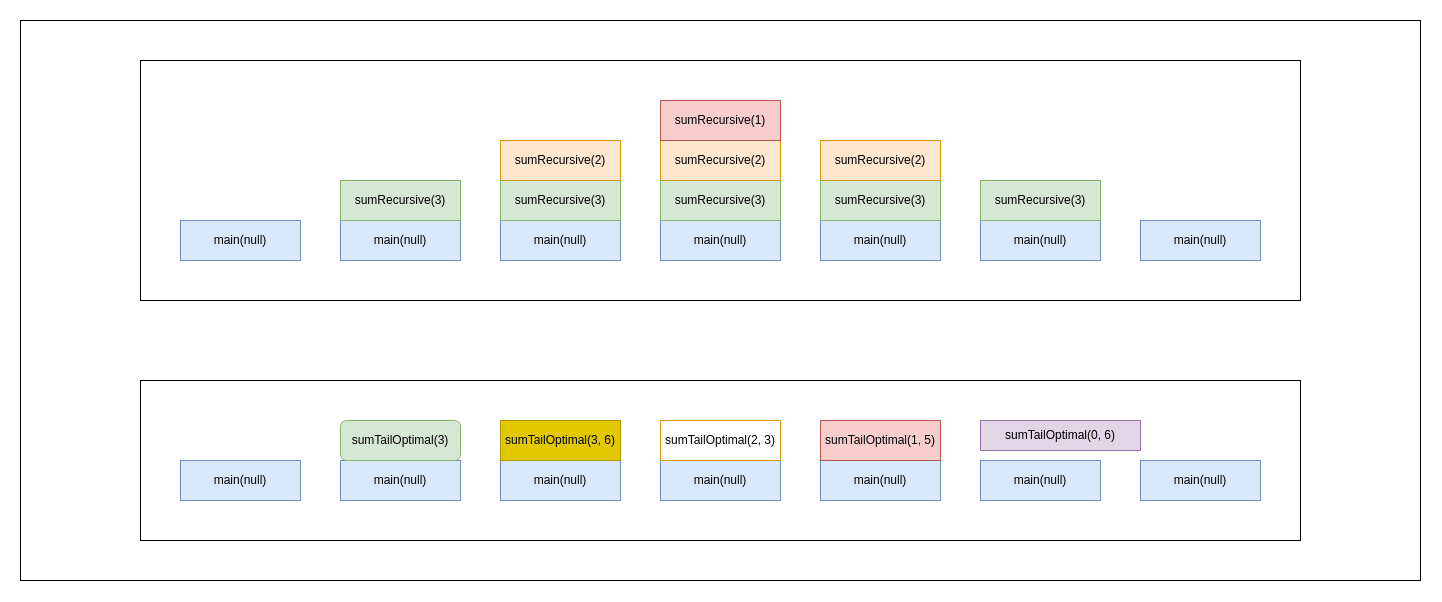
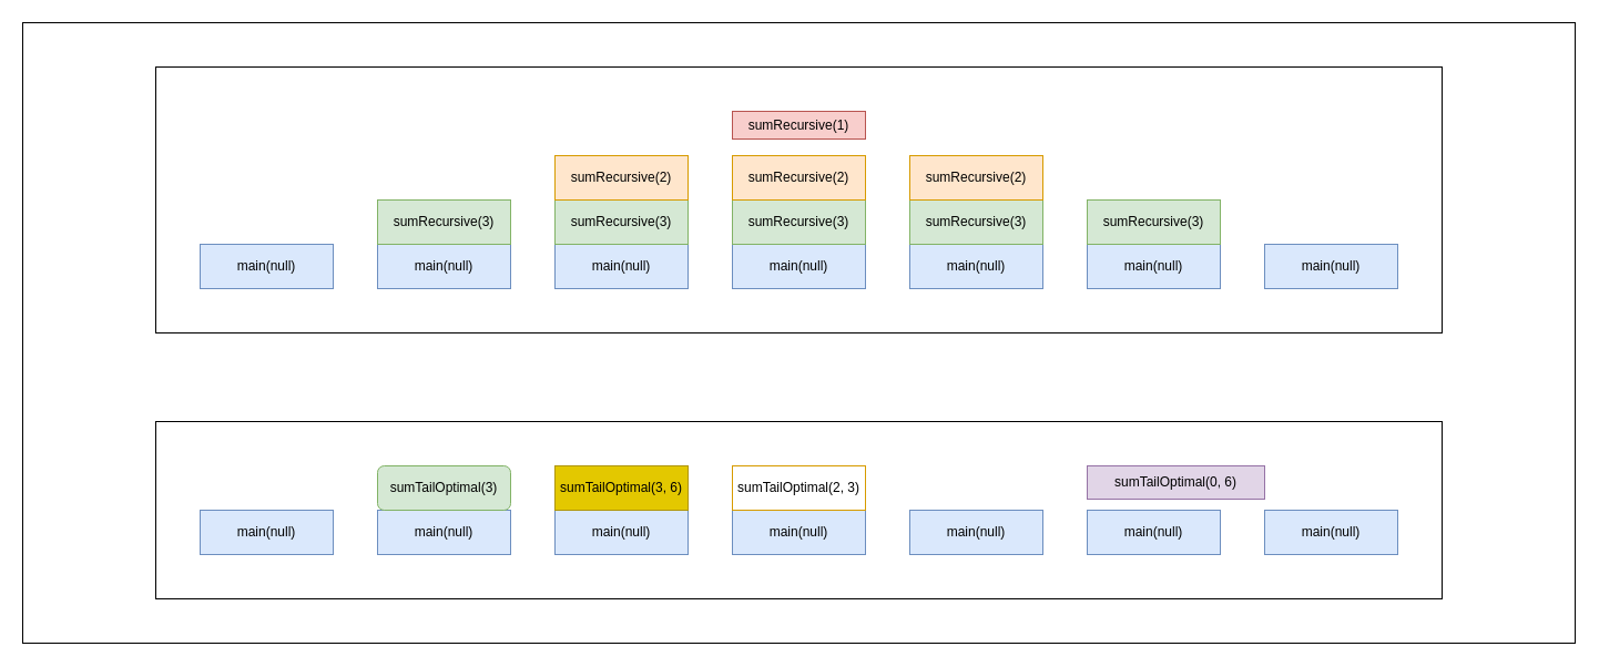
  <mxCell id="0" />
  <mxCell id="1" parent="0" />
  <mxCell id="2" value="" style="rounded=0;whiteSpace=wrap;html=1;" parent="1" vertex="1"><mxGeometry x="20" y="20" width="1400" height="560" as="geometry" /></mxCell>
  <mxCell id="3" value="" style="rounded=0;whiteSpace=wrap;html=1;" parent="1" vertex="1"><mxGeometry x="140" y="380" width="1160" height="160" as="geometry" /></mxCell>
  <mxCell id="4" value="main(null)" style="rounded=0;whiteSpace=wrap;html=1;fillColor=#dae8fc;strokeColor=#6c8ebf;" parent="1" vertex="1"><mxGeometry x="180" y="460" width="120" height="40" as="geometry" /></mxCell>
  <mxCell id="5" value="main(null)" style="rounded=0;whiteSpace=wrap;html=1;fillColor=#dae8fc;strokeColor=#6c8ebf;" parent="1" vertex="1"><mxGeometry x="500" y="460" width="120" height="40" as="geometry" /></mxCell>
  <mxCell id="6" value="sumTailOptimal(3, 6)" style="rounded=0;whiteSpace=wrap;html=1;fillColor=#e3c800;strokeColor=#B09500;fontColor=#000000;" parent="1" vertex="1"><mxGeometry x="500" y="420" width="120" height="40" as="geometry" /></mxCell>
  <mxCell id="7" value="main(null)" style="rounded=0;whiteSpace=wrap;html=1;fillColor=#dae8fc;strokeColor=#6c8ebf;" parent="1" vertex="1"><mxGeometry x="660" y="460" width="120" height="40" as="geometry" /></mxCell>
  <mxCell id="8" value="sumTailOptimal(2, 3)" style="rounded=0;whiteSpace=wrap;html=1;fillColor=#ffffff;strokeColor=#d79b00;" parent="1" vertex="1"><mxGeometry x="660" y="420" width="120" height="40" as="geometry" /></mxCell>
  <mxCell id="9" value="main(null)" style="rounded=0;whiteSpace=wrap;html=1;fillColor=#dae8fc;strokeColor=#6c8ebf;" parent="1" vertex="1"><mxGeometry x="820" y="460" width="120" height="40" as="geometry" /></mxCell>
- <mxCell id="10" value="sumTailOptimal(1, 5)" style="rounded=0;whiteSpace=wrap;html=1;fillColor=#f8cecc;strokeColor=#b85450;" parent="1" vertex="1"><mxGeometry x="820" y="420" width="120" height="40" as="geometry" /></mxCell>
  <mxCell id="11" value="main(null)" style="rounded=0;whiteSpace=wrap;html=1;fillColor=#dae8fc;strokeColor=#6c8ebf;" parent="1" vertex="1"><mxGeometry x="980" y="460" width="120" height="40" as="geometry" /></mxCell>
  <mxCell id="12" value="sumTailOptimal(0, 6)" style="rounded=0;whiteSpace=wrap;html=1;fillColor=#e1d5e7;strokeColor=#9673a6;" parent="1" vertex="1"><mxGeometry x="980" y="420" width="160" height="30" as="geometry" /></mxCell>
  <mxCell id="13" value="main(null)" style="rounded=0;whiteSpace=wrap;html=1;fillColor=#dae8fc;strokeColor=#6c8ebf;" parent="1" vertex="1"><mxGeometry x="1140" y="460" width="120" height="40" as="geometry" /></mxCell>
  <mxCell id="14" value="" style="rounded=0;whiteSpace=wrap;html=1;" parent="1" vertex="1"><mxGeometry x="140" y="60" width="1160" height="240" as="geometry" /></mxCell>
  <mxCell id="15" value="main(null)" style="rounded=0;whiteSpace=wrap;html=1;fillColor=#dae8fc;strokeColor=#6c8ebf;" parent="1" vertex="1"><mxGeometry x="180" y="220" width="120" height="40" as="geometry" /></mxCell>
  <mxCell id="16" value="main(null)" style="rounded=0;whiteSpace=wrap;html=1;fillColor=#dae8fc;strokeColor=#6c8ebf;" parent="1" vertex="1"><mxGeometry x="340" y="220" width="120" height="40" as="geometry" /></mxCell>
  <mxCell id="17" value="sumRecursive(3)" style="rounded=0;whiteSpace=wrap;html=1;fillColor=#d5e8d4;strokeColor=#82b366;" parent="1" vertex="1"><mxGeometry x="340" width="120" height="40" as="geometry" y="180" /></mxCell>
  <mxCell id="18" value="main(null)" style="rounded=0;whiteSpace=wrap;html=1;fillColor=#dae8fc;strokeColor=#6c8ebf;" parent="1" vertex="1"><mxGeometry x="500" y="220" width="120" height="40" as="geometry" /></mxCell>
  <mxCell id="19" value="main(null)" style="rounded=0;whiteSpace=wrap;html=1;fillColor=#dae8fc;strokeColor=#6c8ebf;" parent="1" vertex="1"><mxGeometry x="660" y="220" width="120" height="40" as="geometry" /></mxCell>
  <mxCell id="20" value="main(null)" style="rounded=0;whiteSpace=wrap;html=1;fillColor=#dae8fc;strokeColor=#6c8ebf;" parent="1" vertex="1"><mxGeometry x="820" y="220" width="120" height="40" as="geometry" /></mxCell>
  <mxCell id="21" value="main(null)" style="rounded=0;whiteSpace=wrap;html=1;fillColor=#dae8fc;strokeColor=#6c8ebf;" parent="1" vertex="1"><mxGeometry x="980" y="220" width="120" height="40" as="geometry" /></mxCell>
  <mxCell id="22" value="sumRecursive(3)" style="rounded=0;whiteSpace=wrap;html=1;fillColor=#d5e8d4;strokeColor=#82b366;" parent="1" vertex="1"><mxGeometry x="500" width="120" height="40" as="geometry" y="180" /></mxCell>
  <mxCell id="23" value="sumRecursive(3)" style="rounded=0;whiteSpace=wrap;html=1;fillColor=#d5e8d4;strokeColor=#82b366;" parent="1" vertex="1"><mxGeometry x="660" width="120" height="40" as="geometry" y="180" /></mxCell>
  <mxCell id="24" value="sumRecursive(3)" style="rounded=0;whiteSpace=wrap;html=1;fillColor=#d5e8d4;strokeColor=#82b366;" parent="1" vertex="1"><mxGeometry x="820" width="120" height="40" as="geometry" y="180" /></mxCell>
  <mxCell id="25" value="sumRecursive(2)" style="rounded=0;whiteSpace=wrap;html=1;fillColor=#ffe6cc;strokeColor=#d79b00;" parent="1" vertex="1"><mxGeometry x="500" y="140" width="120" height="40" as="geometry" /></mxCell>
  <mxCell id="26" value="sumRecursive(2)" style="rounded=0;whiteSpace=wrap;html=1;fillColor=#ffe6cc;strokeColor=#d79b00;" parent="1" vertex="1"><mxGeometry x="660" y="140" width="120" height="40" as="geometry" /></mxCell>
  <mxCell id="27" value="sumRecursive(2)" style="rounded=0;whiteSpace=wrap;html=1;fillColor=#ffe6cc;strokeColor=#d79b00;" parent="1" vertex="1"><mxGeometry x="820" y="140" width="120" height="40" as="geometry" /></mxCell>
- <mxCell id="28" value="sumRecursive(1)" style="rounded=0;whiteSpace=wrap;html=1;fillColor=#f8cecc;strokeColor=#b85450;" parent="1" vertex="1"><mxGeometry x="660" y="100" width="120" height="40" as="geometry" /></mxCell>
+ <mxCell id="28" value="sumRecursive(1)" style="rounded=0;whiteSpace=wrap;html=1;fillColor=#f8cecc;strokeColor=#b85450;" parent="1" vertex="1"><mxGeometry x="660" y="100" width="120" height="25" as="geometry" /></mxCell>
  <mxCell id="29" value="sumRecursive(3)" style="rounded=0;whiteSpace=wrap;html=1;fillColor=#d5e8d4;strokeColor=#82b366;" parent="1" vertex="1"><mxGeometry x="980" width="120" height="40" as="geometry" y="180" /></mxCell>
  <mxCell id="30" value="main(null)" style="rounded=0;whiteSpace=wrap;html=1;fillColor=#dae8fc;strokeColor=#6c8ebf;" parent="1" vertex="1"><mxGeometry x="1140" y="220" width="120" height="40" as="geometry" /></mxCell>
  <mxCell id="31" value="main(null)" style="rounded=0;whiteSpace=wrap;html=1;fillColor=#dae8fc;strokeColor=#6c8ebf;" vertex="1" parent="1"><mxGeometry x="340" y="460" width="120" height="40" as="geometry" /></mxCell>
  <mxCell id="32" value="sumTailOptimal(3)" style="whiteSpace=wrap;html=1;fillColor=#d5e8d4;strokeColor=#82b366;rounded=1;" vertex="1" parent="1"><mxGeometry x="340" y="420" width="120" height="40" as="geometry" /></mxCell>
